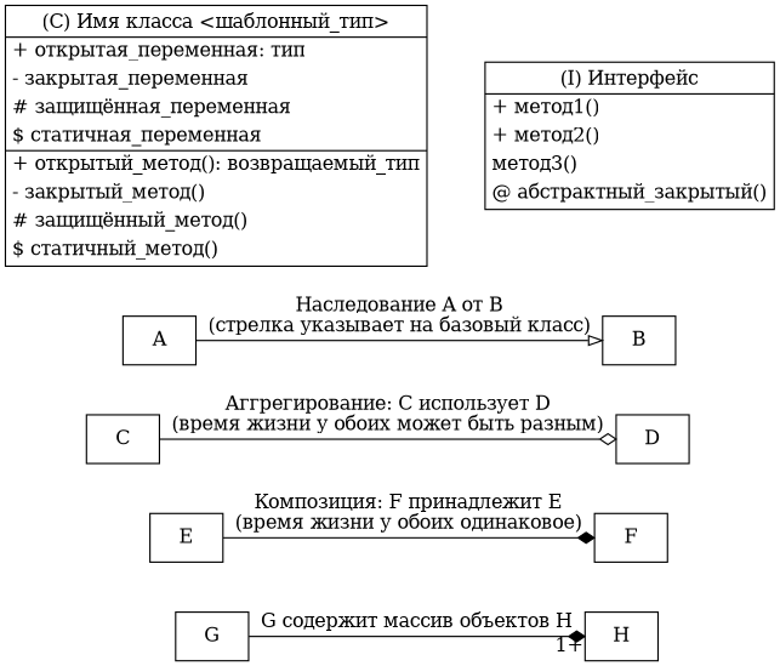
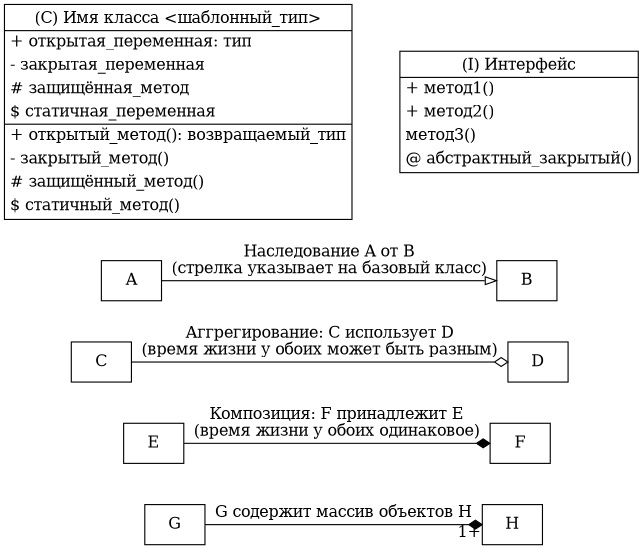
  digraph {
    node [shape=box]
    edge [style=invis]
-   n1 [label=<<table id="Class" cellborder="0">             <tr><td>(C) Имя класса &#60;шаблонный_тип&#62;</td></tr>             <hr/>             <tr><td align="left">+ открытая_переменная: тип</td></tr>             <tr><td align="left">- закрытая_переменная</td></tr>             <tr><td align="left"># защищённая_переменная</td></tr>             <tr><td align="left">$ статичная_переменная</td></tr>             <hr/>             <tr><td align="left">+ открытый_метод(): возвращаемый_тип</td></tr>             <tr><td align="left">- закрытый_метод()</td></tr>             <tr><td align="left"># защищённый_метод()</td></tr>             <tr><td align="left">$ статичный_метод()</td></tr>         </table>> shape=plain]
+   n1 [label=<<table id="Class" cellborder="0">             <tr><td>(C) Имя класса &#60;шаблонный_тип&#62;</td></tr>             <hr/>             <tr><td align="left">+ открытая_переменная: тип</td></tr>             <tr><td align="left">- закрытая_переменная</td></tr>             <tr><td align="left"># защищённая_метод</td></tr>             <tr><td align="left">$ статичная_переменная</td></tr>             <hr/>             <tr><td align="left">+ открытый_метод(): возвращаемый_тип</td></tr>             <tr><td align="left">- закрытый_метод()</td></tr>             <tr><td align="left"># защищённый_метод()</td></tr>             <tr><td align="left">$ статичный_метод()</td></tr>         </table>> shape=plain]
    n2 [label=<<table id="Interface" cellborder="0">                 <tr><td>(I) Интерфейс</td></tr>                 <hr/>                 <tr><td align="left">+ метод1()</td></tr>                 <tr><td align="left">+ метод2()</td></tr>                 <tr><td align="left">метод3()</td></tr>                 <tr><td align="left">@ абстрактный_закрытый()</td></tr>         </table>> shape=plain]
    A
    B
    C
    D
    E
    F
    G
    H
    subgraph sub_1 {
      rank=same
      n1
      n2
    }
    subgraph sub_2 {
      rank=same
      A
      B
    }
    subgraph sub_3 {
      rank=same
      C
      D
    }
    subgraph sub_4 {
      rank=same
      E
      F
    }
    subgraph sub_5 {
      rank=same
      G
      H
    }
    n1 -> n2
    n1 -> A
    n2 -> B
    A -> B [arrowhead=empty label="Наследование A от B\n(стрелка указывает на базовый класс)" style=""]
    A -> B
    A -> B
    A -> C
    B -> D
    C -> D [arrowhead=ediamond label="Аггрегирование: C использует D\n(время жизни у обоих может быть разным)" style=""]
    C -> D
    C -> D
    C -> E
    D -> F
    E -> F [arrowhead=diamond label="Композиция: F принадлежит E\n(время жизни у обоих одинаковое)" style=""]
    E -> F
    E -> F
    E -> G
    F -> H
    G -> H [arrowhead=diamond headlabel="1+" label="G содержит массив объектов H" style=""]
    G -> H
  }
